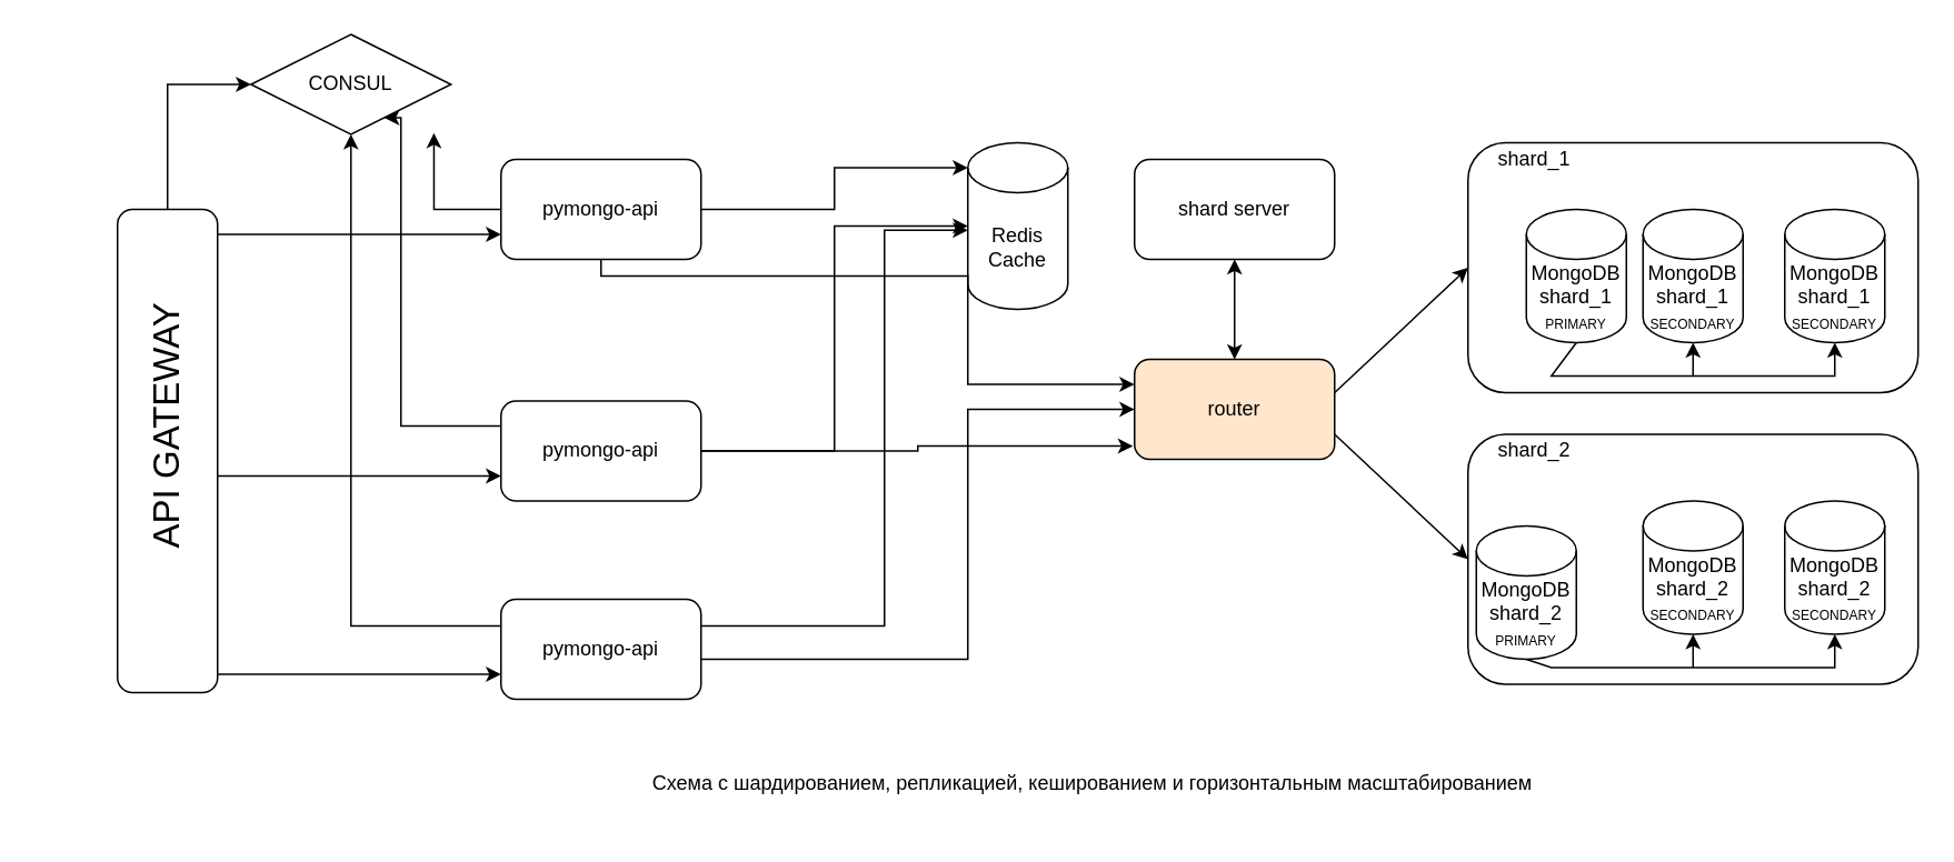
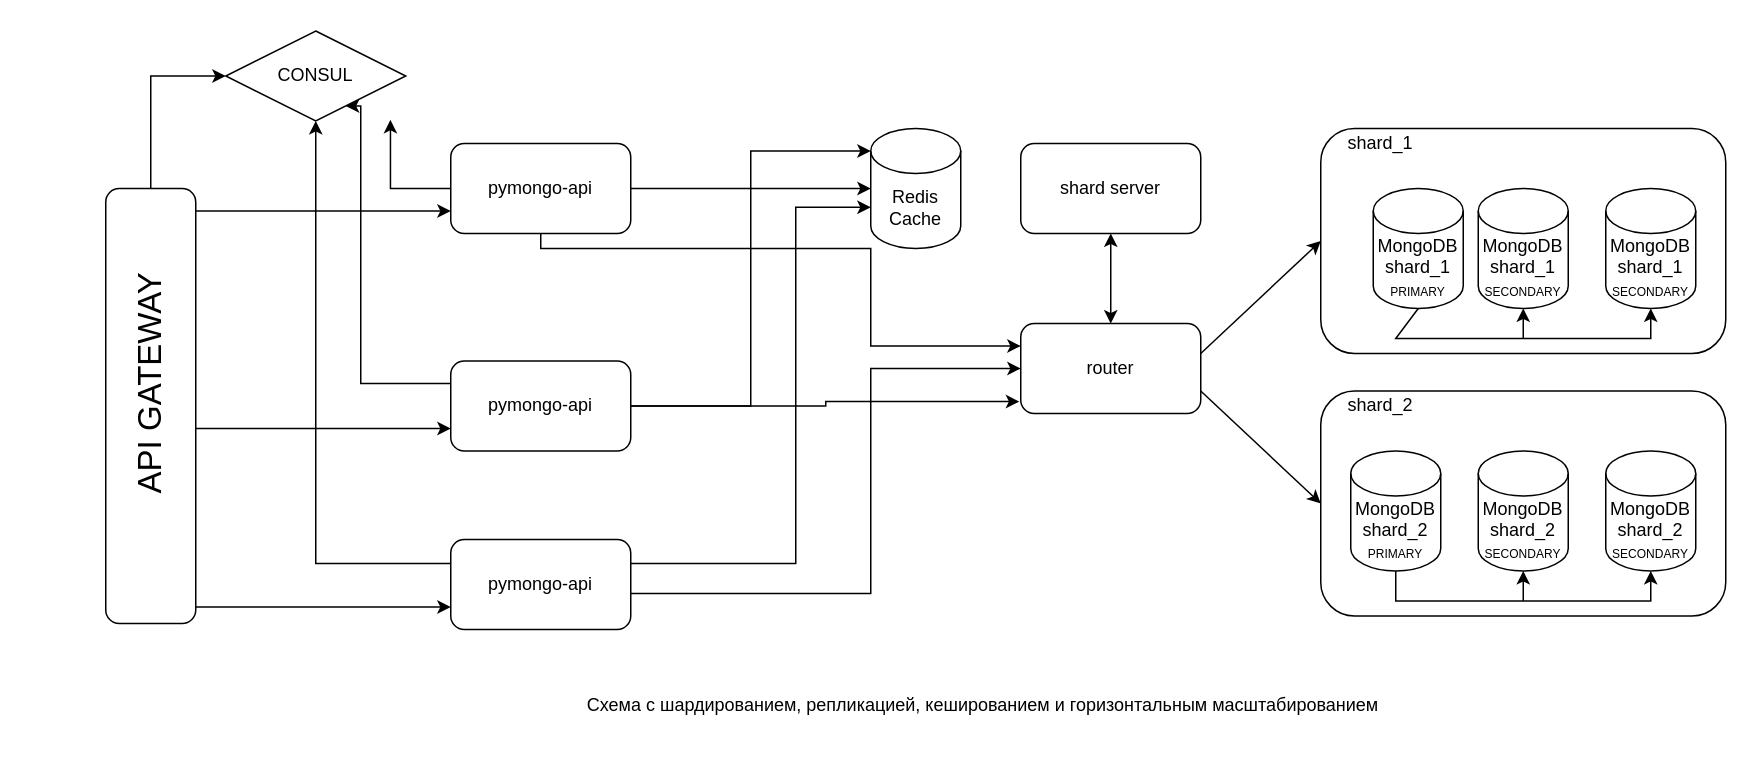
  <mxCell id="0" />
  <mxCell id="1" parent="0" />
  <mxCell id="2" value="" style="rounded=1;whiteSpace=wrap;html=1;align=left;" parent="1" vertex="1"><mxGeometry x="880" y="85" width="270" height="150" as="geometry" /></mxCell>
  <mxCell id="3" value="MongoDB&lt;div&gt;shard_1&lt;/div&gt;&lt;div&gt;&lt;font style=&quot;font-size: 8px;&quot;&gt;PRIMARY&lt;/font&gt;&lt;/div&gt;" style="shape=cylinder3;whiteSpace=wrap;html=1;boundedLbl=1;backgroundOutline=1;size=15;" parent="1" vertex="1"><mxGeometry x="915" y="125" width="60" height="80" as="geometry" /></mxCell>
  <mxCell id="4" style="edgeStyle=orthogonalEdgeStyle;rounded=0;orthogonalLoop=1;jettySize=auto;html=1;entryX=0;entryY=0.5;entryDx=0;entryDy=0;" parent="1" source="6" target="7" edge="1"><mxGeometry relative="1" as="geometry"><Array as="points"><mxPoint x="580" y="395" /><mxPoint x="580" y="245" /></Array></mxGeometry></mxCell>
  <mxCell id="5" style="edgeStyle=orthogonalEdgeStyle;rounded=0;orthogonalLoop=1;jettySize=auto;html=1;entryX=0.5;entryY=1;entryDx=0;entryDy=0;" edge="1" parent="1" source="6" target="40"><mxGeometry relative="1" as="geometry"><Array as="points"><mxPoint x="210" y="375" /></Array></mxGeometry></mxCell>
  <mxCell id="6" value="pymongo-api" style="rounded=1;whiteSpace=wrap;html=1;" parent="1" vertex="1"><mxGeometry x="300" y="359" width="120" height="60" as="geometry" /></mxCell>
- <mxCell id="7" value="router" style="rounded=1;whiteSpace=wrap;html=1;fillColor=#ffe6cc;" parent="1" vertex="1"><mxGeometry x="680" y="215" width="120" height="60" as="geometry" /></mxCell>
+ <mxCell id="7" value="router" style="rounded=1;whiteSpace=wrap;html=1;" parent="1" vertex="1"><mxGeometry x="680" y="215" width="120" height="60" as="geometry" /></mxCell>
  <mxCell id="8" value="shard server" style="rounded=1;whiteSpace=wrap;html=1;" parent="1" vertex="1"><mxGeometry x="680" y="95" width="120" height="60" as="geometry" /></mxCell>
  <mxCell id="9" value="" style="endArrow=classic;startArrow=classic;html=1;rounded=0;exitX=0.5;exitY=0;exitDx=0;exitDy=0;" parent="1" source="7" edge="1"><mxGeometry width="50" height="50" relative="1" as="geometry"><mxPoint x="710" y="405" as="sourcePoint" /><mxPoint x="740" y="155" as="targetPoint" /></mxGeometry></mxCell>
  <mxCell id="10" value="Схема с шардированием, репликацией, кешированием и горизонтальным масштабированием" style="text;html=1;align=center;verticalAlign=middle;whiteSpace=wrap;rounded=0;" parent="1" vertex="1"><mxGeometry x="360" y="445" width="590" height="50" as="geometry" /></mxCell>
  <mxCell id="11" value="MongoDB&lt;div&gt;shard_1&lt;/div&gt;&lt;div&gt;&lt;font style=&quot;font-size: 8px;&quot;&gt;SECONDARY&lt;/font&gt;&lt;/div&gt;" style="shape=cylinder3;whiteSpace=wrap;html=1;boundedLbl=1;backgroundOutline=1;size=15;" parent="1" vertex="1"><mxGeometry x="985" y="125" width="60" height="80" as="geometry" /></mxCell>
  <mxCell id="12" value="MongoDB&lt;div&gt;shard_1&lt;/div&gt;&lt;div&gt;&lt;font style=&quot;font-size: 8px;&quot;&gt;SECONDARY&lt;/font&gt;&lt;/div&gt;" style="shape=cylinder3;whiteSpace=wrap;html=1;boundedLbl=1;backgroundOutline=1;size=15;" parent="1" vertex="1"><mxGeometry x="1070" y="125" width="60" height="80" as="geometry" /></mxCell>
  <mxCell id="13" value="shard_1" style="text;html=1;align=center;verticalAlign=middle;whiteSpace=wrap;rounded=0;" parent="1" vertex="1"><mxGeometry x="890" y="80" width="60" height="30" as="geometry" /></mxCell>
  <mxCell id="14" value="" style="endArrow=classic;html=1;rounded=0;exitX=0.5;exitY=1;exitDx=0;exitDy=0;exitPerimeter=0;entryX=0.5;entryY=1;entryDx=0;entryDy=0;entryPerimeter=0;" parent="1" source="3" target="12" edge="1"><mxGeometry width="50" height="50" relative="1" as="geometry"><mxPoint x="980" y="295" as="sourcePoint" /><mxPoint x="1030" y="245" as="targetPoint" /><Array as="points"><mxPoint x="930" y="225" /><mxPoint x="1100" y="225" /></Array></mxGeometry></mxCell>
  <mxCell id="15" value="" style="endArrow=classic;html=1;rounded=0;entryX=0.5;entryY=1;entryDx=0;entryDy=0;entryPerimeter=0;" parent="1" target="11" edge="1"><mxGeometry width="50" height="50" relative="1" as="geometry"><mxPoint x="1015" y="225" as="sourcePoint" /><mxPoint x="1110" y="265" as="targetPoint" /></mxGeometry></mxCell>
  <mxCell id="16" value="" style="rounded=1;whiteSpace=wrap;html=1;align=left;" parent="1" vertex="1"><mxGeometry x="880" y="260" width="270" height="150" as="geometry" /></mxCell>
- <mxCell id="17" value="MongoDB&lt;div&gt;shard_2&lt;/div&gt;&lt;div&gt;&lt;font style=&quot;font-size: 8px;&quot;&gt;PRIMARY&lt;/font&gt;&lt;/div&gt;" style="shape=cylinder3;whiteSpace=wrap;html=1;boundedLbl=1;backgroundOutline=1;size=15;" parent="1" vertex="1"><mxGeometry x="885" y="315" width="60" height="80" as="geometry" /></mxCell>
+ <mxCell id="17" value="MongoDB&lt;div&gt;shard_2&lt;/div&gt;&lt;div&gt;&lt;font style=&quot;font-size: 8px;&quot;&gt;PRIMARY&lt;/font&gt;&lt;/div&gt;" style="shape=cylinder3;whiteSpace=wrap;html=1;boundedLbl=1;backgroundOutline=1;size=15;" parent="1" vertex="1"><mxGeometry x="900" y="300" width="60" height="80" as="geometry" /></mxCell>
  <mxCell id="18" value="MongoDB&lt;div&gt;shard_2&lt;/div&gt;&lt;div&gt;&lt;font style=&quot;font-size: 8px;&quot;&gt;SECONDARY&lt;/font&gt;&lt;/div&gt;" style="shape=cylinder3;whiteSpace=wrap;html=1;boundedLbl=1;backgroundOutline=1;size=15;" parent="1" vertex="1"><mxGeometry x="985" y="300" width="60" height="80" as="geometry" /></mxCell>
  <mxCell id="19" value="MongoDB&lt;div&gt;shard_2&lt;/div&gt;&lt;div&gt;&lt;font style=&quot;font-size: 8px;&quot;&gt;SECONDARY&lt;/font&gt;&lt;/div&gt;" style="shape=cylinder3;whiteSpace=wrap;html=1;boundedLbl=1;backgroundOutline=1;size=15;" parent="1" vertex="1"><mxGeometry x="1070" y="300" width="60" height="80" as="geometry" /></mxCell>
  <mxCell id="20" value="shard_2" style="text;html=1;align=center;verticalAlign=middle;whiteSpace=wrap;rounded=0;" parent="1" vertex="1"><mxGeometry x="890" y="255" width="60" height="30" as="geometry" /></mxCell>
  <mxCell id="21" value="" style="endArrow=classic;html=1;rounded=0;exitX=0.5;exitY=1;exitDx=0;exitDy=0;exitPerimeter=0;entryX=0.5;entryY=1;entryDx=0;entryDy=0;entryPerimeter=0;" parent="1" source="17" target="19" edge="1"><mxGeometry width="50" height="50" relative="1" as="geometry"><mxPoint x="980" y="470" as="sourcePoint" /><mxPoint x="1030" y="420" as="targetPoint" /><Array as="points"><mxPoint x="930" y="400" /><mxPoint x="1100" y="400" /></Array></mxGeometry></mxCell>
  <mxCell id="22" value="" style="endArrow=classic;html=1;rounded=0;entryX=0.5;entryY=1;entryDx=0;entryDy=0;entryPerimeter=0;" parent="1" target="18" edge="1"><mxGeometry width="50" height="50" relative="1" as="geometry"><mxPoint x="1015" y="400" as="sourcePoint" /><mxPoint x="1110" y="440" as="targetPoint" /></mxGeometry></mxCell>
  <mxCell id="23" value="" style="endArrow=classic;html=1;rounded=0;entryX=0;entryY=0.5;entryDx=0;entryDy=0;" parent="1" target="2" edge="1"><mxGeometry width="50" height="50" relative="1" as="geometry"><mxPoint x="800" y="235" as="sourcePoint" /><mxPoint x="850" y="185" as="targetPoint" /></mxGeometry></mxCell>
  <mxCell id="24" value="" style="endArrow=classic;html=1;rounded=0;exitX=1;exitY=0.75;exitDx=0;exitDy=0;entryX=0;entryY=0.5;entryDx=0;entryDy=0;" parent="1" source="7" target="16" edge="1"><mxGeometry width="50" height="50" relative="1" as="geometry"><mxPoint x="790" y="385" as="sourcePoint" /><mxPoint x="840" y="335" as="targetPoint" /></mxGeometry></mxCell>
- <mxCell id="25" value="Redis&lt;div&gt;Cache&lt;/div&gt;" style="shape=cylinder3;whiteSpace=wrap;html=1;boundedLbl=1;backgroundOutline=1;size=15;" parent="1" vertex="1"><mxGeometry x="580" y="85" width="60" height="100" as="geometry" /></mxCell>
+ <mxCell id="25" value="Redis&lt;div&gt;Cache&lt;/div&gt;" style="shape=cylinder3;whiteSpace=wrap;html=1;boundedLbl=1;backgroundOutline=1;size=15;" parent="1" vertex="1"><mxGeometry x="580" y="85" width="60" height="80" as="geometry" /></mxCell>
  <mxCell id="26" style="edgeStyle=orthogonalEdgeStyle;rounded=0;orthogonalLoop=1;jettySize=auto;html=1;entryX=0;entryY=0;entryDx=0;entryDy=52.5;entryPerimeter=0;" parent="1" source="6" target="25" edge="1"><mxGeometry relative="1" as="geometry"><Array as="points"><mxPoint x="530" y="375" /><mxPoint x="530" y="138" /></Array></mxGeometry></mxCell>
  <mxCell id="27" style="edgeStyle=orthogonalEdgeStyle;rounded=0;orthogonalLoop=1;jettySize=auto;html=1;entryX=0.75;entryY=1;entryDx=0;entryDy=0;" edge="1" parent="1" source="28" target="40"><mxGeometry relative="1" as="geometry"><Array as="points"><mxPoint x="240" y="255" /></Array></mxGeometry></mxCell>
  <mxCell id="28" value="pymongo-api" style="rounded=1;whiteSpace=wrap;html=1;" vertex="1" parent="1"><mxGeometry x="300" y="240" width="120" height="60" as="geometry" /></mxCell>
  <mxCell id="29" style="edgeStyle=orthogonalEdgeStyle;rounded=0;orthogonalLoop=1;jettySize=auto;html=1;entryX=0;entryY=0.25;entryDx=0;entryDy=0;" edge="1" parent="1" source="30" target="7"><mxGeometry relative="1" as="geometry"><Array as="points"><mxPoint x="580" y="165" /><mxPoint x="580" y="230" /></Array></mxGeometry></mxCell>
  <mxCell id="30" value="pymongo-api" style="rounded=1;whiteSpace=wrap;html=1;" vertex="1" parent="1"><mxGeometry x="300" y="95" width="120" height="60" as="geometry" /></mxCell>
  <mxCell id="31" style="edgeStyle=orthogonalEdgeStyle;rounded=0;orthogonalLoop=1;jettySize=auto;html=1;entryX=-0.008;entryY=0.867;entryDx=0;entryDy=0;entryPerimeter=0;" edge="1" parent="1" source="28" target="7"><mxGeometry relative="1" as="geometry" /></mxCell>
  <mxCell id="32" style="edgeStyle=orthogonalEdgeStyle;rounded=0;orthogonalLoop=1;jettySize=auto;html=1;entryX=0;entryY=0.5;entryDx=0;entryDy=0;entryPerimeter=0;" edge="1" parent="1" source="28" target="25"><mxGeometry relative="1" as="geometry" /></mxCell>
  <mxCell id="33" style="edgeStyle=orthogonalEdgeStyle;rounded=0;orthogonalLoop=1;jettySize=auto;html=1;entryX=0;entryY=0;entryDx=0;entryDy=15;entryPerimeter=0;" edge="1" parent="1" source="30" target="25"><mxGeometry relative="1" as="geometry" /></mxCell>
  <mxCell id="34" style="edgeStyle=orthogonalEdgeStyle;rounded=0;orthogonalLoop=1;jettySize=auto;html=1;entryX=0;entryY=0.5;entryDx=0;entryDy=0;" edge="1" parent="1" source="38" target="40"><mxGeometry relative="1" as="geometry"><Array as="points"><mxPoint x="100" y="50" /></Array></mxGeometry></mxCell>
  <mxCell id="35" style="edgeStyle=orthogonalEdgeStyle;rounded=0;orthogonalLoop=1;jettySize=auto;html=1;entryX=0;entryY=0.75;entryDx=0;entryDy=0;" edge="1" parent="1" source="38" target="30"><mxGeometry relative="1" as="geometry"><Array as="points"><mxPoint x="160" y="140" /><mxPoint x="160" y="140" /></Array></mxGeometry></mxCell>
  <mxCell id="36" style="edgeStyle=orthogonalEdgeStyle;rounded=0;orthogonalLoop=1;jettySize=auto;html=1;entryX=0;entryY=0.75;entryDx=0;entryDy=0;" edge="1" parent="1" source="38" target="6"><mxGeometry relative="1" as="geometry"><Array as="points"><mxPoint x="170" y="404" /><mxPoint x="170" y="404" /></Array></mxGeometry></mxCell>
  <mxCell id="37" style="edgeStyle=orthogonalEdgeStyle;rounded=0;orthogonalLoop=1;jettySize=auto;html=1;entryX=0;entryY=0.75;entryDx=0;entryDy=0;" edge="1" parent="1" source="38" target="28"><mxGeometry relative="1" as="geometry"><Array as="points"><mxPoint x="170" y="285" /><mxPoint x="170" y="285" /></Array></mxGeometry></mxCell>
  <mxCell id="38" value="" style="rounded=1;whiteSpace=wrap;html=1;" vertex="1" parent="1"><mxGeometry x="70" y="125" width="60" height="290" as="geometry" /></mxCell>
  <mxCell id="39" value="&lt;font style=&quot;font-size: 22px;&quot;&gt;API GATEWAY&lt;/font&gt;" style="text;html=1;align=center;verticalAlign=middle;whiteSpace=wrap;rounded=0;rotation=-90;" vertex="1" parent="1"><mxGeometry x="20" y="240" width="160" height="30" as="geometry" /></mxCell>
  <mxCell id="40" value="CONSUL" style="rhombus;whiteSpace=wrap;html=1;" vertex="1" parent="1"><mxGeometry x="150" y="20" width="120" height="60" as="geometry" /></mxCell>
  <mxCell id="41" style="edgeStyle=orthogonalEdgeStyle;rounded=0;orthogonalLoop=1;jettySize=auto;html=1;entryX=0.915;entryY=0.987;entryDx=0;entryDy=0;entryPerimeter=0;" edge="1" parent="1" source="30" target="40"><mxGeometry relative="1" as="geometry" /></mxCell>
